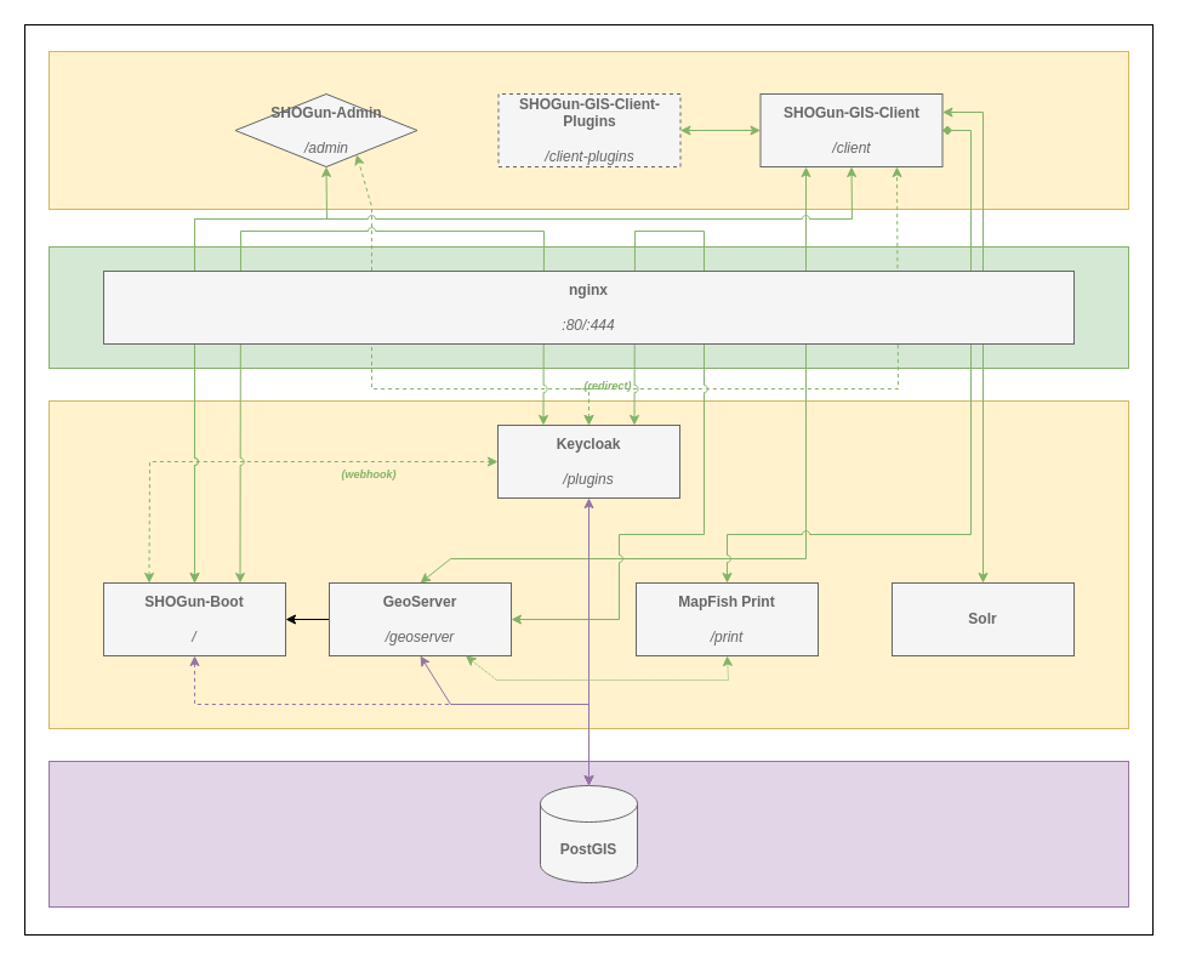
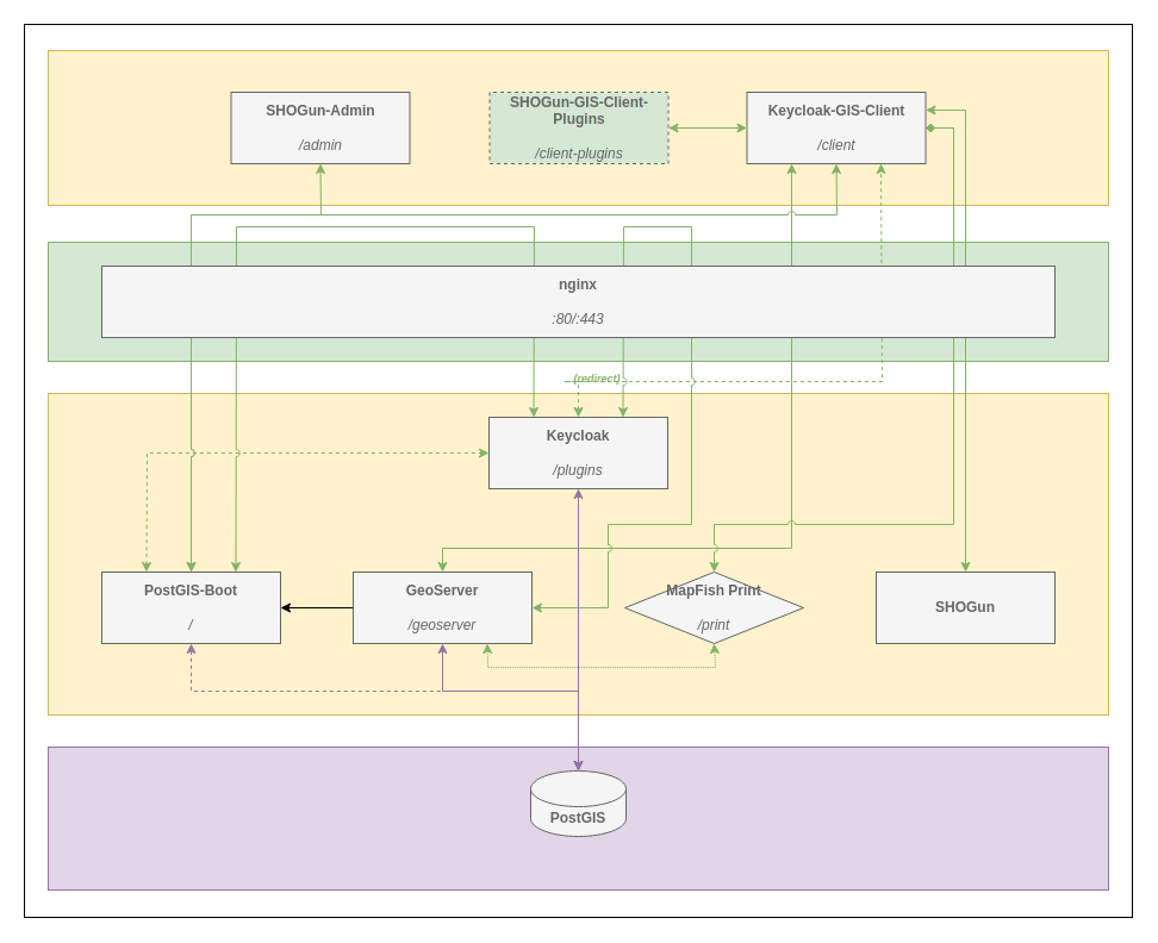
  <mxCell id="0" />
  <mxCell id="1" parent="0" />
  <mxCell id="2" value="" style="rounded=0;whiteSpace=wrap;html=1;" parent="1" vertex="1"><mxGeometry x="20" y="20" width="930" height="750" as="geometry" /></mxCell>
  <mxCell id="3" value="" style="rounded=0;whiteSpace=wrap;html=1;fillColor=#e1d5e7;strokeColor=#9673a6;" parent="1" vertex="1"><mxGeometry x="40" y="627" width="890" height="120" as="geometry" /></mxCell>
- <mxCell id="4" value="&lt;font color=&quot;#666666&quot;&gt;&lt;b&gt;PostGIS&lt;/b&gt;&lt;/font&gt;" style="shape=cylinder3;whiteSpace=wrap;html=1;boundedLbl=1;backgroundOutline=1;size=15;fillColor=#f5f5f5;strokeColor=#666666;fontColor=#333333;" parent="1" vertex="1"><mxGeometry x="445" y="647" width="80" height="80" as="geometry" /></mxCell>
+ <mxCell id="4" value="&lt;font color=&quot;#666666&quot;&gt;&lt;b&gt;PostGIS&lt;/b&gt;&lt;/font&gt;" style="shape=cylinder3;whiteSpace=wrap;html=1;boundedLbl=1;backgroundOutline=1;size=15;fillColor=#f5f5f5;strokeColor=#666666;fontColor=#333333;" parent="1" vertex="1"><mxGeometry x="445" y="647" width="80" height="55" as="geometry" /></mxCell>
  <mxCell id="5" value="" style="rounded=0;whiteSpace=wrap;html=1;fillColor=#d5e8d4;strokeColor=#82b366;" parent="1" vertex="1"><mxGeometry x="40" y="203" width="890" height="100" as="geometry" /></mxCell>
  <mxCell id="6" value="" style="rounded=0;whiteSpace=wrap;html=1;fillColor=#fff2cc;strokeColor=#d6b656;" parent="1" vertex="1"><mxGeometry x="40" y="330" width="890" height="270" as="geometry" /></mxCell>
  <mxCell id="7" value="" style="endArrow=classic;startArrow=classic;html=1;rounded=0;fontColor=#666666;entryX=0.5;entryY=0;entryDx=0;entryDy=0;entryPerimeter=0;exitX=0.5;exitY=1;exitDx=0;exitDy=0;fillColor=#e1d5e7;strokeColor=#9673a6;dashed=1;" parent="1" source="19" target="4" edge="1"><mxGeometry width="50" height="50" relative="1" as="geometry"><mxPoint x="-40" y="660" as="sourcePoint" /><mxPoint x="10" y="610" as="targetPoint" /><Array as="points"><mxPoint x="160" y="580" /><mxPoint x="380" y="580" /><mxPoint x="485" y="580" /></Array></mxGeometry></mxCell>
  <mxCell id="8" value="" style="endArrow=classic;startArrow=classic;html=1;rounded=0;fontColor=#666666;entryX=0.5;entryY=0;entryDx=0;entryDy=0;entryPerimeter=0;exitX=0.5;exitY=1;exitDx=0;exitDy=0;fillColor=#e1d5e7;strokeColor=#9673a6;" parent="1" source="21" target="4" edge="1"><mxGeometry width="50" height="50" relative="1" as="geometry"><mxPoint x="90" y="720" as="sourcePoint" /><mxPoint x="140" y="670" as="targetPoint" /><Array as="points"><mxPoint x="371" y="580" /><mxPoint x="485" y="580" /></Array></mxGeometry></mxCell>
  <mxCell id="9" value="" style="rounded=0;whiteSpace=wrap;html=1;fillColor=#fff2cc;strokeColor=#d6b656;" parent="1" vertex="1"><mxGeometry x="40" y="42" width="890" height="130" as="geometry" /></mxCell>
  <mxCell id="10" value="" style="endArrow=classic;startArrow=classic;html=1;rounded=0;fontColor=#666666;entryX=0.25;entryY=1;entryDx=0;entryDy=0;exitX=0.5;exitY=0;exitDx=0;exitDy=0;fillColor=#d5e8d4;strokeColor=#82b366;jumpStyle=arc;" parent="1" source="21" target="31" edge="1"><mxGeometry width="50" height="50" relative="1" as="geometry"><mxPoint x="440" as="sourcePoint" y="350" /><mxPoint x="490" y="300" as="targetPoint" /><Array as="points"><mxPoint x="371" y="460" /><mxPoint x="520" y="460" /><mxPoint x="664" y="460" /><mxPoint x="664" y="380" /></Array></mxGeometry></mxCell>
  <mxCell id="11" value="" style="endArrow=classic;startArrow=classic;html=1;rounded=0;exitX=0.25;exitY=0;exitDx=0;exitDy=0;entryX=0;entryY=0.5;entryDx=0;entryDy=0;fillColor=#d5e8d4;strokeColor=#82b366;dashed=1;jumpStyle=none;" parent="1" source="19" target="17" edge="1"><mxGeometry width="50" height="50" relative="1" as="geometry"><mxPoint x="230" y="500" as="sourcePoint" /><mxPoint x="280" y="450" as="targetPoint" /><Array as="points"><mxPoint x="123" y="380" /><mxPoint x="220" y="380" /></Array></mxGeometry></mxCell>
  <mxCell id="12" value="" style="endArrow=classic;startArrow=classic;html=1;rounded=0;fontColor=#666666;entryX=0.75;entryY=1;entryDx=0;entryDy=0;exitX=0.5;exitY=0;exitDx=0;exitDy=0;fillColor=#d5e8d4;strokeColor=#82b366;dashed=1;" parent="1" source="17" target="31" edge="1"><mxGeometry width="50" height="50" relative="1" as="geometry"><mxPoint x="650" y="320" as="sourcePoint" /><mxPoint x="700" y="270" as="targetPoint" /><Array as="points"><mxPoint x="485" y="320" /><mxPoint x="473" y="320" /><mxPoint x="740" y="320" /></Array></mxGeometry></mxCell>
- <mxCell id="13" value="" style="endArrow=classic;startArrow=classic;html=1;rounded=0;dashed=1;fontColor=#666666;entryX=0.75;entryY=1;entryDx=0;entryDy=0;exitX=0.5;exitY=0;exitDx=0;exitDy=0;fillColor=#d5e8d4;strokeColor=#82b366;" parent="1" source="17" target="30" edge="1"><mxGeometry width="50" height="50" relative="1" as="geometry"><mxPoint x="40" y="320" as="sourcePoint" /><mxPoint x="90" y="270" as="targetPoint" /><Array as="points"><mxPoint x="485" y="320" /><mxPoint x="306" y="320" /><mxPoint x="306" y="170" /></Array></mxGeometry></mxCell>
  <mxCell id="14" value="" style="endArrow=diamond;startArrow=classic;html=1;rounded=0;fontColor=#666666;exitX=0.5;exitY=0;exitDx=0;exitDy=0;fillColor=#d5e8d4;strokeColor=#82b366;entryX=1;entryY=0.5;entryDx=0;entryDy=0;jumpStyle=arc;" parent="1" source="22" target="31" edge="1"><mxGeometry width="50" height="50" relative="1" as="geometry"><mxPoint x="432" y="560" as="sourcePoint" /><mxPoint x="520" y="122" as="targetPoint" /><Array as="points"><mxPoint x="599" y="440" /><mxPoint x="800" y="440" /><mxPoint x="800" y="190" /><mxPoint x="800" y="107" /></Array></mxGeometry></mxCell>
  <mxCell id="15" value="" style="endArrow=classic;startArrow=classic;html=1;rounded=0;fontColor=#666666;exitX=0.75;exitY=0;exitDx=0;exitDy=0;fillColor=#d5e8d4;strokeColor=#82b366;entryX=0.25;entryY=0;entryDx=0;entryDy=0;jumpStyle=arc;" parent="1" source="19" target="17" edge="1"><mxGeometry width="50" height="50" relative="1" as="geometry"><mxPoint x="142" y="445" as="sourcePoint" /><mxPoint x="445" y="152" as="targetPoint" /><Array as="points"><mxPoint x="198" y="190" /><mxPoint x="448" y="190" /></Array></mxGeometry></mxCell>
  <mxCell id="16" value="" style="endArrow=classic;startArrow=classic;html=1;rounded=0;fontSize=8;fontColor=#82B366;entryX=1;entryY=0.5;entryDx=0;entryDy=0;exitX=0.75;exitY=0;exitDx=0;exitDy=0;fillColor=#d5e8d4;strokeColor=#82b366;jumpStyle=arc;" parent="1" source="17" target="21" edge="1"><mxGeometry width="50" height="50" relative="1" as="geometry"><mxPoint x="330" y="540" as="sourcePoint" /><mxPoint x="380" y="490" as="targetPoint" /><Array as="points"><mxPoint x="523" y="190" /><mxPoint x="580" y="190" /><mxPoint x="580" y="440" /><mxPoint x="510" y="440" /><mxPoint x="510" y="510" /></Array></mxGeometry></mxCell>
  <mxCell id="17" value="&lt;font color=&quot;#666666&quot;&gt;&lt;b&gt;Keycloak&lt;/b&gt;&lt;br&gt;&lt;br&gt;&lt;i&gt;/plugins&lt;/i&gt;&lt;/font&gt;" style="rounded=0;whiteSpace=wrap;html=1;fillColor=#f5f5f5;fontColor=#333333;strokeColor=#666666;flipH=1;" parent="1" vertex="1"><mxGeometry x="410" width="150" height="60" as="geometry" y="350" /></mxCell>
- <mxCell id="18" value="&lt;i&gt;&lt;font color=&quot;#82b366&quot; style=&quot;font-size: 9px ; line-height: 1.2&quot;&gt;&lt;b&gt;(webhook)&lt;/b&gt;&lt;/font&gt;&lt;/i&gt;" style="text;html=1;strokeColor=none;fillColor=none;align=center;verticalAlign=middle;whiteSpace=wrap;rounded=0;" parent="1" vertex="1"><mxGeometry x="252" y="380" width="104" height="20" as="geometry" /></mxCell>
- <mxCell id="19" value="&lt;font color=&quot;#666666&quot;&gt;&lt;b&gt;SHOGun-Boot&lt;/b&gt;&lt;br&gt;&lt;br&gt;&lt;i&gt;/&lt;/i&gt;&lt;/font&gt;" style="rounded=0;whiteSpace=wrap;html=1;fillColor=#f5f5f5;fontColor=#333333;strokeColor=#666666;flipH=0;" parent="1" vertex="1"><mxGeometry x="85" y="480" width="150" height="60" as="geometry" /></mxCell>
+ <mxCell id="19" value="&lt;font color=&quot;#666666&quot;&gt;&lt;b&gt;PostGIS-Boot&lt;/b&gt;&lt;br&gt;&lt;br&gt;&lt;i&gt;/&lt;/i&gt;&lt;/font&gt;" style="rounded=0;whiteSpace=wrap;html=1;fillColor=#f5f5f5;fontColor=#333333;strokeColor=#666666;flipH=0;" parent="1" vertex="1"><mxGeometry x="85" y="480" width="150" height="60" as="geometry" /></mxCell>
  <mxCell id="20" value="" style="edgeStyle=none;html=1;" parent="1" source="21" target="19" edge="1"><mxGeometry relative="1" as="geometry" /></mxCell>
- <mxCell id="21" value="&lt;font color=&quot;#666666&quot;&gt;&lt;b&gt;GeoServer&lt;br&gt;&lt;/b&gt;&lt;br&gt;&lt;i&gt;/geoserver&lt;/i&gt;&lt;/font&gt;" style="rounded=0;whiteSpace=wrap;html=1;fillColor=#f5f5f5;fontColor=#333333;strokeColor=#666666;flipH=0;" parent="1" vertex="1"><mxGeometry x="271" y="480" width="150" height="60" as="geometry" /></mxCell>
- <mxCell id="22" value="&lt;font color=&quot;#666666&quot;&gt;&lt;b&gt;MapFish Print&lt;/b&gt;&lt;br&gt;&lt;br&gt;&lt;i&gt;/print&lt;/i&gt;&lt;/font&gt;" style="rounded=0;whiteSpace=wrap;html=1;fillColor=#f5f5f5;fontColor=#333333;strokeColor=#666666;flipH=0;" parent="1" vertex="1"><mxGeometry x="524" y="480" width="150" height="60" as="geometry" /></mxCell>
+ <mxCell id="21" value="&lt;font color=&quot;#666666&quot;&gt;&lt;b&gt;GeoServer&lt;br&gt;&lt;/b&gt;&lt;br&gt;&lt;i&gt;/geoserver&lt;/i&gt;&lt;/font&gt;" style="rounded=0;whiteSpace=wrap;html=1;fillColor=#f5f5f5;fontColor=#333333;strokeColor=#666666;flipH=0;" parent="1" vertex="1"><mxGeometry x="296" y="480" width="150" height="60" as="geometry" /></mxCell>
+ <mxCell id="22" value="&lt;font color=&quot;#666666&quot;&gt;&lt;b&gt;MapFish Print&lt;/b&gt;&lt;br&gt;&lt;br&gt;&lt;i&gt;/print&lt;/i&gt;&lt;/font&gt;" style="rhombus;whiteSpace=wrap;html=1;fillColor=#f5f5f5;fontColor=#333333;strokeColor=#666666;flipH=0;" parent="1" vertex="1"><mxGeometry x="524" y="480" width="150" height="60" as="geometry" /></mxCell>
  <mxCell id="23" value="" style="endArrow=classic;startArrow=classic;html=1;rounded=0;exitX=0.75;exitY=1;exitDx=0;exitDy=0;entryX=0.5;entryY=1;entryDx=0;entryDy=0;fillColor=#d5e8d4;strokeColor=#82b366;jumpStyle=arc;dashed=1;dashPattern=1 1;" parent="1" source="21" target="22" edge="1"><mxGeometry width="50" height="50" relative="1" as="geometry"><mxPoint x="694" y="617" as="sourcePoint" /><mxPoint x="727" y="532" as="targetPoint" /><Array as="points"><mxPoint x="409" y="560" /><mxPoint x="600" y="560" /></Array></mxGeometry></mxCell>
  <mxCell id="24" value="&lt;i&gt;&lt;font size=&quot;1&quot; color=&quot;#82b366&quot;&gt;&lt;b style=&quot;font-size: 9px&quot;&gt;(redirect)&lt;/b&gt;&lt;/font&gt;&lt;/i&gt;" style="text;html=1;strokeColor=none;fillColor=none;align=center;verticalAlign=middle;whiteSpace=wrap;rounded=0;" parent="1" vertex="1"><mxGeometry x="476" y="311" width="50" height="12" as="geometry" /></mxCell>
  <mxCell id="25" value="" style="endArrow=classic;startArrow=classic;html=1;rounded=0;fontColor=#666666;exitX=0.5;exitY=0;exitDx=0;exitDy=0;fillColor=#d5e8d4;strokeColor=#82b366;jumpStyle=arc;entryX=0.5;entryY=1;entryDx=0;entryDy=0;" parent="1" source="19" target="31" edge="1"><mxGeometry width="50" height="50" relative="1" as="geometry"><mxPoint x="400" y="320" as="sourcePoint" /><mxPoint x="700" y="140" as="targetPoint" /><Array as="points"><mxPoint x="160" y="180" /><mxPoint x="435" y="180" /><mxPoint x="702" y="180" /></Array></mxGeometry></mxCell>
  <mxCell id="26" value="" style="endArrow=classic;startArrow=classic;html=1;rounded=0;fontColor=#666666;entryX=0.5;entryY=1;entryDx=0;entryDy=0;exitX=0.5;exitY=0;exitDx=0;exitDy=0;fillColor=#d5e8d4;strokeColor=#82b366;jumpStyle=arc;" parent="1" source="19" target="30" edge="1"><mxGeometry width="50" height="50" relative="1" as="geometry"><mxPoint x="-20" y="310" as="sourcePoint" /><mxPoint x="30" y="260" as="targetPoint" /><Array as="points"><mxPoint x="160" y="180" /><mxPoint x="269" y="180" /></Array></mxGeometry></mxCell>
- <mxCell id="27" value="&lt;font color=&quot;#666666&quot;&gt;&lt;b&gt;Solr&lt;/b&gt;&lt;br&gt;&lt;/font&gt;" style="rounded=0;whiteSpace=wrap;html=1;fillColor=#f5f5f5;fontColor=#333333;strokeColor=#666666;flipH=0;" parent="1" vertex="1"><mxGeometry x="735" y="480" width="150" height="60" as="geometry" /></mxCell>
+ <mxCell id="27" value="&lt;font color=&quot;#666666&quot;&gt;&lt;b&gt;SHOGun&lt;/b&gt;&lt;br&gt;&lt;/font&gt;" style="rounded=0;whiteSpace=wrap;html=1;fillColor=#f5f5f5;fontColor=#333333;strokeColor=#666666;flipH=0;" parent="1" vertex="1"><mxGeometry x="735" y="480" width="150" height="60" as="geometry" /></mxCell>
  <mxCell id="28" value="" style="endArrow=classic;startArrow=classic;html=1;rounded=0;fontColor=#666666;entryX=0.5;entryY=0;entryDx=0;entryDy=0;entryPerimeter=0;exitX=0.5;exitY=1;exitDx=0;exitDy=0;fillColor=#e1d5e7;strokeColor=#9673a6;" parent="1" source="17" target="4" edge="1"><mxGeometry width="50" height="50" relative="1" as="geometry"><mxPoint x="381" y="550" as="sourcePoint" /><mxPoint x="495" y="750" as="targetPoint" /><Array as="points" /></mxGeometry></mxCell>
  <mxCell id="29" value="" style="group" parent="1" vertex="1" connectable="0"><mxGeometry x="193.5" y="77" width="583" height="60" as="geometry" /></mxCell>
- <mxCell id="30" value="&lt;font color=&quot;#666666&quot;&gt;&lt;b&gt;SHOGun-Admin&lt;/b&gt;&lt;br&gt;&lt;br&gt;&lt;i&gt;/admin&lt;/i&gt;&lt;/font&gt;" style="rhombus;whiteSpace=wrap;html=1;fillColor=#f5f5f5;fontColor=#333333;strokeColor=#666666;flipH=1;" parent="29" vertex="1"><mxGeometry width="150" height="60" as="geometry" /></mxCell>
- <mxCell id="31" value="&lt;font color=&quot;#666666&quot;&gt;&lt;b&gt;SHOGun-GIS-Client&lt;br&gt;&lt;/b&gt;&lt;br&gt;&lt;i&gt;/client&lt;/i&gt;&lt;/font&gt;" style="rounded=0;whiteSpace=wrap;html=1;fillColor=#f5f5f5;fontColor=#333333;strokeColor=#666666;flipH=1;" parent="29" vertex="1"><mxGeometry x="433" width="150" height="60" as="geometry" /></mxCell>
- <mxCell id="32" value="&lt;font color=&quot;#666666&quot;&gt;&lt;b&gt;SHOGun-GIS-Client-Plugins&lt;br&gt;&lt;/b&gt;&lt;br&gt;&lt;i&gt;/client-plugins&lt;/i&gt;&lt;/font&gt;" style="rounded=0;whiteSpace=wrap;html=1;fillColor=#f5f5f5;fontColor=#333333;strokeColor=#666666;flipH=1;dashed=1;" parent="29" vertex="1"><mxGeometry x="217" width="150" height="60" as="geometry" /></mxCell>
+ <mxCell id="30" value="&lt;font color=&quot;#666666&quot;&gt;&lt;b&gt;SHOGun-Admin&lt;/b&gt;&lt;br&gt;&lt;br&gt;&lt;i&gt;/admin&lt;/i&gt;&lt;/font&gt;" style="rounded=0;whiteSpace=wrap;html=1;fillColor=#f5f5f5;fontColor=#333333;strokeColor=#666666;flipH=1;" parent="29" vertex="1"><mxGeometry width="150" height="60" as="geometry" /></mxCell>
+ <mxCell id="31" value="&lt;font color=&quot;#666666&quot;&gt;&lt;b&gt;Keycloak-GIS-Client&lt;br&gt;&lt;/b&gt;&lt;br&gt;&lt;i&gt;/client&lt;/i&gt;&lt;/font&gt;" style="rounded=0;whiteSpace=wrap;html=1;fillColor=#f5f5f5;fontColor=#333333;strokeColor=#666666;flipH=1;" parent="29" vertex="1"><mxGeometry x="433" width="150" height="60" as="geometry" /></mxCell>
+ <mxCell id="32" value="&lt;font color=&quot;#666666&quot;&gt;&lt;b&gt;SHOGun-GIS-Client-Plugins&lt;br&gt;&lt;/b&gt;&lt;br&gt;&lt;i&gt;/client-plugins&lt;/i&gt;&lt;/font&gt;" style="rounded=0;whiteSpace=wrap;html=1;fillColor=#d5e8d4;fontColor=#333333;strokeColor=#666666;flipH=1;dashed=1;" parent="29" vertex="1"><mxGeometry x="217" width="150" height="60" as="geometry" /></mxCell>
  <mxCell id="33" value="" style="endArrow=classic;startArrow=classic;html=1;entryX=1;entryY=0.5;entryDx=0;entryDy=0;exitX=0;exitY=0.5;exitDx=0;exitDy=0;fillColor=#60a917;strokeColor=#82B366;" parent="29" source="31" target="32" edge="1"><mxGeometry width="50" height="50" relative="1" as="geometry"><mxPoint x="705" y="-643" as="sourcePoint" /><mxPoint x="755" y="-693" as="targetPoint" /></mxGeometry></mxCell>
  <mxCell id="34" value="" style="endArrow=classic;startArrow=classic;html=1;rounded=0;fontColor=#666666;exitX=0.5;exitY=0;exitDx=0;exitDy=0;fillColor=#d5e8d4;strokeColor=#82b366;jumpStyle=arc;entryX=1;entryY=0.25;entryDx=0;entryDy=0;" parent="1" source="27" target="31" edge="1"><mxGeometry width="50" height="50" relative="1" as="geometry"><mxPoint x="609" y="490" as="sourcePoint" /><mxPoint x="786.5" y="117" as="targetPoint" /><Array as="points"><mxPoint x="810" y="450" /><mxPoint x="810" y="200" /><mxPoint x="810" y="92" /></Array></mxGeometry></mxCell>
- <mxCell id="35" value="&lt;font color=&quot;#666666&quot;&gt;&lt;b&gt;nginx&lt;/b&gt;&lt;br&gt;&lt;br&gt;&lt;i&gt;:80/:444&lt;/i&gt;&lt;/font&gt;" style="rounded=0;whiteSpace=wrap;html=1;fillColor=#f5f5f5;fontColor=#333333;strokeColor=#666666;" parent="1" vertex="1"><mxGeometry x="85" y="223" width="800" height="60" as="geometry" /></mxCell>
+ <mxCell id="35" value="&lt;font color=&quot;#666666&quot;&gt;&lt;b&gt;nginx&lt;/b&gt;&lt;br&gt;&lt;br&gt;&lt;i&gt;:80/:443&lt;/i&gt;&lt;/font&gt;" style="rounded=0;whiteSpace=wrap;html=1;fillColor=#f5f5f5;fontColor=#333333;strokeColor=#666666;" parent="1" vertex="1"><mxGeometry x="85" y="223" width="800" height="60" as="geometry" /></mxCell>
